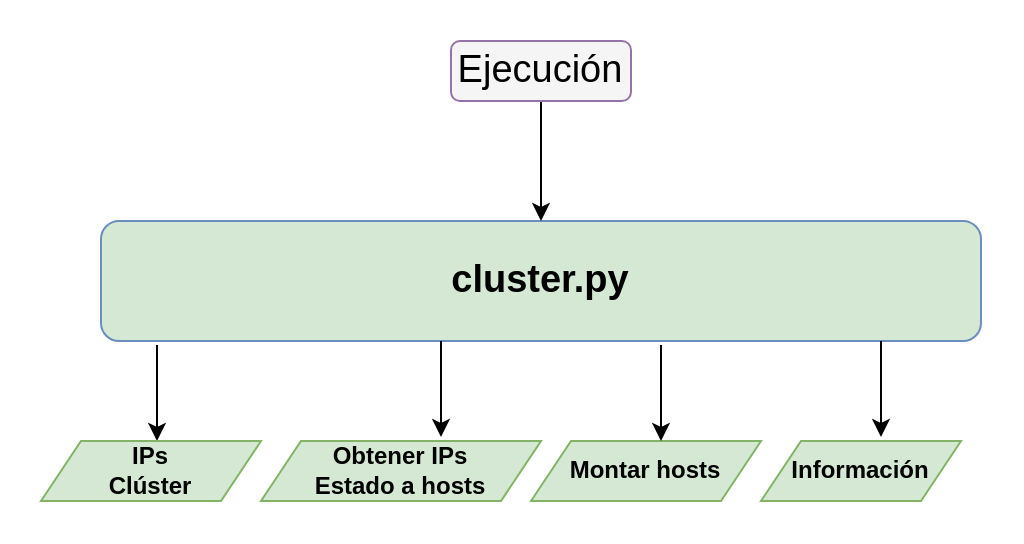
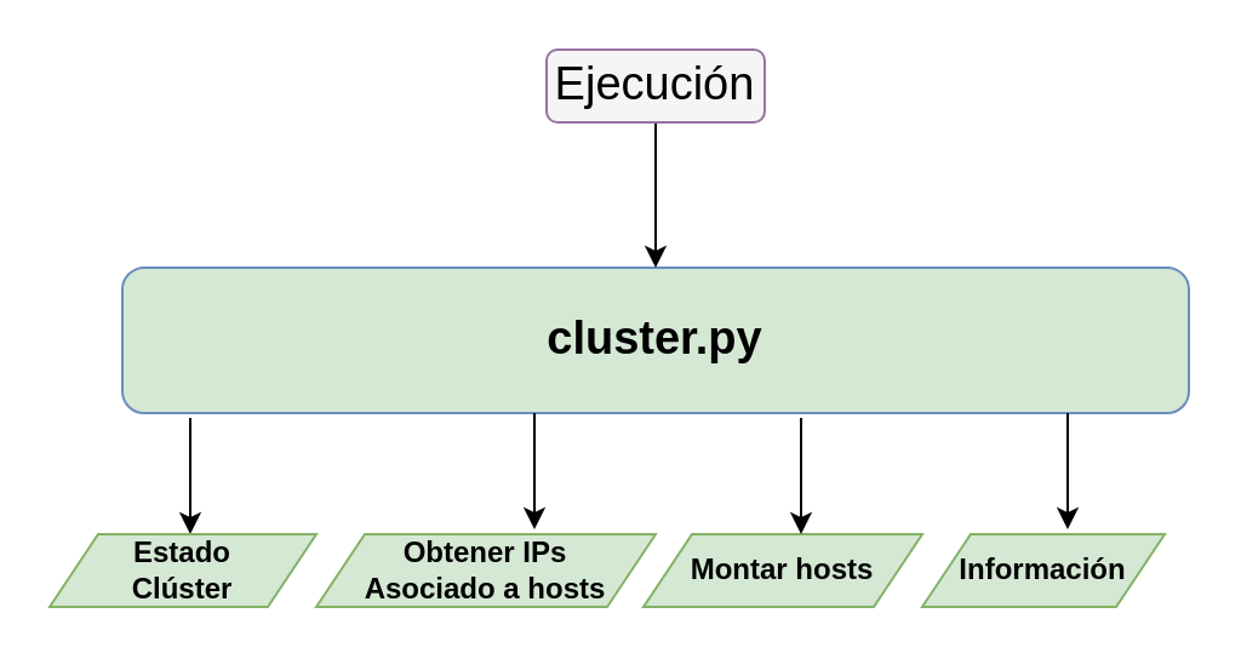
  <mxCell id="0" />
  <mxCell id="1" parent="0" />
  <mxCell id="2" value="cluster.py" style="rounded=1;whiteSpace=wrap;html=1;fontStyle=1;fontSize=19;fillColor=#d5e8d4;strokeColor=#6c8ebf;" vertex="1" parent="1"><mxGeometry x="50" y="110" width="440" height="60" as="geometry" /></mxCell>
  <mxCell id="3" value="" style="endArrow=classic;html=1;" edge="1" parent="1"><mxGeometry width="50" height="50" relative="1" as="geometry"><mxPoint x="78" y="172" as="sourcePoint" /><mxPoint x="78" y="220" as="targetPoint" /></mxGeometry></mxCell>
- <mxCell id="4" value="IPs &lt;br&gt;Clúster" style="shape=parallelogram;perimeter=parallelogramPerimeter;whiteSpace=wrap;html=1;fixedSize=1;fontStyle=1;fillColor=#d5e8d4;strokeColor=#82b366;" vertex="1" parent="1"><mxGeometry x="20" y="220" width="110" height="30" as="geometry" /></mxCell>
+ <mxCell id="4" value="Estado &lt;br&gt;Clúster" style="shape=parallelogram;perimeter=parallelogramPerimeter;whiteSpace=wrap;html=1;fixedSize=1;fontStyle=1;fillColor=#d5e8d4;strokeColor=#82b366;" vertex="1" parent="1"><mxGeometry x="20" y="220" width="110" height="30" as="geometry" /></mxCell>
  <mxCell id="5" style="edgeStyle=orthogonalEdgeStyle;rounded=0;orthogonalLoop=1;jettySize=auto;html=1;exitX=0.5;exitY=1;exitDx=0;exitDy=0;" edge="1" parent="1" source="4" target="4"><mxGeometry relative="1" as="geometry" /></mxCell>
- <mxCell id="6" value="Obtener IPs&lt;br&gt;Estado a hosts" style="shape=parallelogram;perimeter=parallelogramPerimeter;whiteSpace=wrap;html=1;fixedSize=1;fontStyle=1;fillColor=#d5e8d4;strokeColor=#82b366;" vertex="1" parent="1"><mxGeometry x="130" y="220" width="140" height="30" as="geometry" /></mxCell>
+ <mxCell id="6" value="Obtener IPs&lt;br&gt;Asociado a hosts" style="shape=parallelogram;perimeter=parallelogramPerimeter;whiteSpace=wrap;html=1;fixedSize=1;fontStyle=1;fillColor=#d5e8d4;strokeColor=#82b366;" vertex="1" parent="1"><mxGeometry x="130" y="220" width="140" height="30" as="geometry" /></mxCell>
  <mxCell id="7" value="Montar hosts" style="shape=parallelogram;perimeter=parallelogramPerimeter;whiteSpace=wrap;html=1;fixedSize=1;fontStyle=1;fillColor=#d5e8d4;strokeColor=#82b366;" vertex="1" parent="1"><mxGeometry x="265" y="220" width="115" height="30" as="geometry" /></mxCell>
  <mxCell id="8" value="Información" style="shape=parallelogram;perimeter=parallelogramPerimeter;whiteSpace=wrap;html=1;fixedSize=1;fontStyle=1;fillColor=#d5e8d4;strokeColor=#82b366;" vertex="1" parent="1"><mxGeometry x="380" y="220" width="100" height="30" as="geometry" /></mxCell>
  <mxCell id="9" value="" style="endArrow=classic;html=1;" edge="1" parent="1"><mxGeometry width="50" height="50" relative="1" as="geometry"><mxPoint x="220" y="170" as="sourcePoint" /><mxPoint x="220" y="218" as="targetPoint" /></mxGeometry></mxCell>
  <mxCell id="10" value="" style="endArrow=classic;html=1;" edge="1" parent="1"><mxGeometry width="50" height="50" relative="1" as="geometry"><mxPoint x="330" y="172" as="sourcePoint" /><mxPoint x="330" y="220" as="targetPoint" /></mxGeometry></mxCell>
  <mxCell id="11" value="" style="endArrow=classic;html=1;" edge="1" parent="1"><mxGeometry width="50" height="50" relative="1" as="geometry"><mxPoint x="440" y="170" as="sourcePoint" /><mxPoint x="440" y="218" as="targetPoint" /></mxGeometry></mxCell>
  <mxCell id="12" value="" style="endArrow=classic;html=1;fontSize=19;entryX=0.5;entryY=0;entryDx=0;entryDy=0;" edge="1" parent="1" target="2"><mxGeometry width="50" height="50" relative="1" as="geometry"><mxPoint x="270" y="50" as="sourcePoint" /><mxPoint x="290" y="140" as="targetPoint" /></mxGeometry></mxCell>
  <mxCell id="13" value="Ejecución" style="rounded=1;whiteSpace=wrap;html=1;fontSize=19;fillColor=#f5f5f5;strokeColor=#9673a6;" vertex="1" parent="1"><mxGeometry x="225" y="20" width="90" height="30" as="geometry" /></mxCell>
